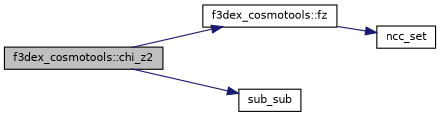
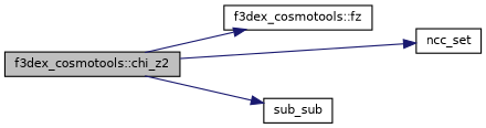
  digraph {
    rankdir=LR
    node [color=black fillcolor=white fontname=Helvetica fontsize=10 shape=record style=filled]
    edge [color=midnightblue fontname=Helvetica fontsize=10 labelfontname=Helvetica labelfontsize=10 style=solid]
    n1 [fillcolor=grey75 fontcolor=black height=0.2 label="f3dex_cosmotools::chi_z2" width=0.4]
    n2 [height=0.2 label="f3dex_cosmotools::fz" width=0.4]
    n3 [height=0.2 label=ncc_set width=0.4]
    n4 [height=0.2 label=sub_sub width=0.4]
    n1 -> n2
-   n2 -> n3
+   n1 -> n3
    n1 -> n4
  }
